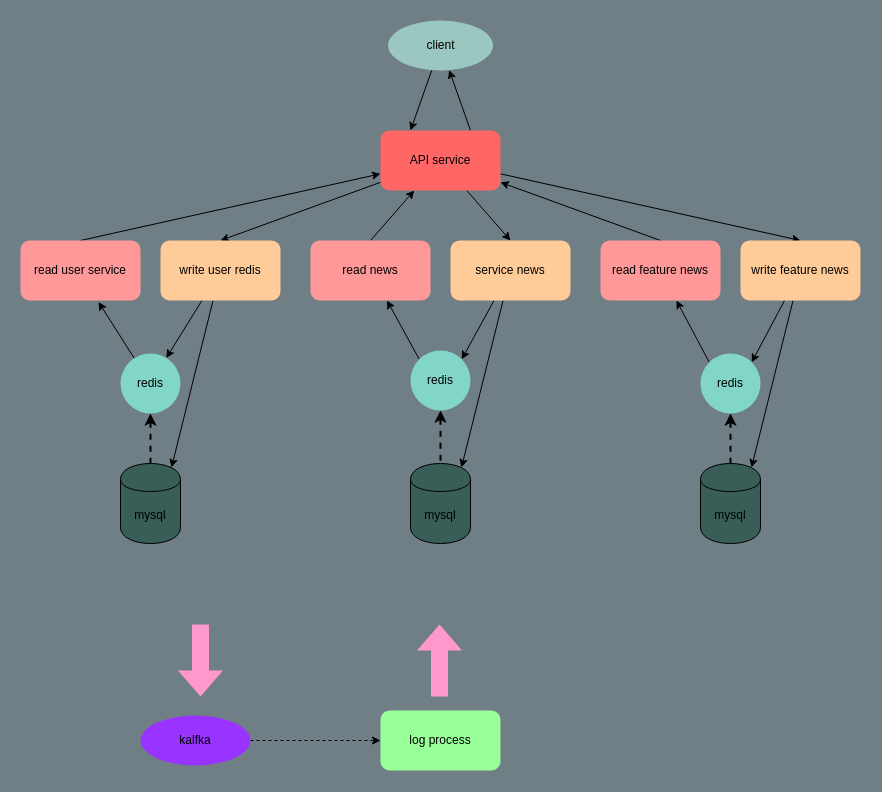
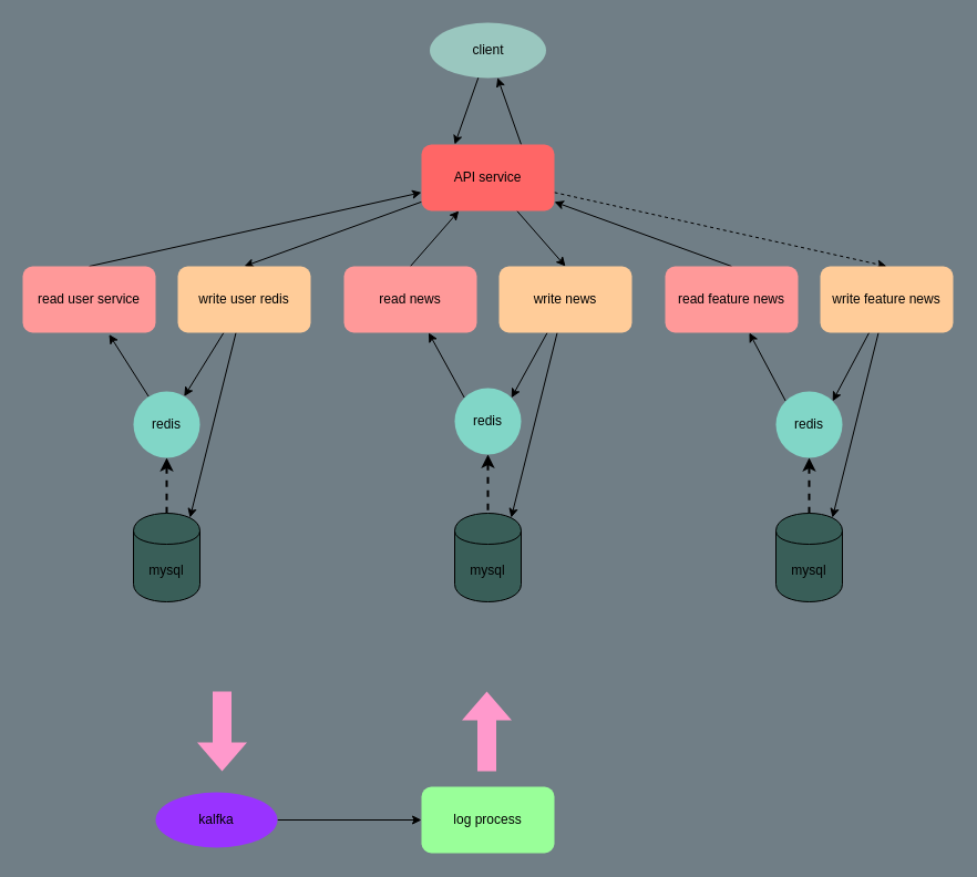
  <mxCell id="0" />
  <mxCell id="1" parent="0" />
  <mxCell id="2" style="edgeStyle=none;rounded=0;orthogonalLoop=1;jettySize=auto;html=1;entryX=0.25;entryY=0;entryDx=0;entryDy=0;" edge="1" parent="1" source="3" target="11"><mxGeometry relative="1" as="geometry" /></mxCell>
  <mxCell id="3" value="client" style="ellipse;whiteSpace=wrap;html=1;rounded=1;strokeColor=none;fillColor=#9AC7BF;" vertex="1" parent="1"><mxGeometry x="387.5" y="20" width="105" height="50" as="geometry" /></mxCell>
  <mxCell id="4" style="edgeStyle=none;rounded=0;orthogonalLoop=1;jettySize=auto;html=1;exitX=0.75;exitY=0;exitDx=0;exitDy=0;" edge="1" parent="1" source="11" target="3"><mxGeometry relative="1" as="geometry" /></mxCell>
  <mxCell id="5" style="edgeStyle=none;rounded=0;orthogonalLoop=1;jettySize=auto;html=1;entryX=0.5;entryY=0;entryDx=0;entryDy=0;startArrow=classic;startFill=1;endArrow=none;endFill=0;" edge="1" parent="1" source="11" target="18"><mxGeometry relative="1" as="geometry" /></mxCell>
  <mxCell id="6" style="edgeStyle=none;rounded=0;orthogonalLoop=1;jettySize=auto;html=1;entryX=0.5;entryY=0;entryDx=0;entryDy=0;startArrow=none;startFill=0;endArrow=classic;endFill=1;strokeWidth=1;" edge="1" parent="1" source="11" target="30"><mxGeometry relative="1" as="geometry" /></mxCell>
  <mxCell id="7" style="edgeStyle=none;rounded=0;orthogonalLoop=1;jettySize=auto;html=1;entryX=0.5;entryY=0;entryDx=0;entryDy=0;startArrow=classic;startFill=1;endArrow=none;endFill=0;strokeWidth=1;" edge="1" parent="1" source="11" target="13"><mxGeometry relative="1" as="geometry" /></mxCell>
  <mxCell id="8" style="edgeStyle=none;rounded=0;orthogonalLoop=1;jettySize=auto;html=1;entryX=0.5;entryY=0;entryDx=0;entryDy=0;startArrow=none;startFill=0;endArrow=classic;endFill=1;strokeWidth=1;" edge="1" parent="1" source="11" target="36"><mxGeometry relative="1" as="geometry" /></mxCell>
  <mxCell id="9" style="edgeStyle=none;rounded=0;orthogonalLoop=1;jettySize=auto;html=1;entryX=0.5;entryY=0;entryDx=0;entryDy=0;startArrow=classic;startFill=1;endArrow=none;endFill=0;strokeWidth=1;" edge="1" parent="1" source="11" target="23"><mxGeometry relative="1" as="geometry" /></mxCell>
- <mxCell id="10" style="edgeStyle=none;rounded=0;orthogonalLoop=1;jettySize=auto;html=1;entryX=0.5;entryY=0;entryDx=0;entryDy=0;startArrow=none;startFill=0;endArrow=classic;endFill=1;strokeWidth=1;" edge="1" parent="1" source="11" target="33"><mxGeometry relative="1" as="geometry" /></mxCell>
+ <mxCell id="10" style="edgeStyle=none;rounded=0;orthogonalLoop=1;jettySize=auto;html=1;entryX=0.5;entryY=0;entryDx=0;entryDy=0;startArrow=none;startFill=0;endArrow=classic;endFill=1;strokeWidth=1;dashed=1;" edge="1" parent="1" source="11" target="33"><mxGeometry relative="1" as="geometry" /></mxCell>
  <mxCell id="11" value="API service" style="rounded=1;whiteSpace=wrap;html=1;fillColor=#FF6666;strokeColor=none;" vertex="1" parent="1"><mxGeometry x="380" y="130" width="120" height="60" as="geometry" /></mxCell>
  <mxCell id="12" style="edgeStyle=none;rounded=0;orthogonalLoop=1;jettySize=auto;html=1;exitX=0.65;exitY=1.025;exitDx=0;exitDy=0;startArrow=classic;startFill=1;endArrow=none;endFill=0;strokeWidth=1;exitPerimeter=0;" edge="1" parent="1" source="13" target="16"><mxGeometry relative="1" as="geometry" /></mxCell>
  <mxCell id="13" value="read user service" style="rounded=1;whiteSpace=wrap;html=1;fillColor=#FF9999;strokeColor=none;" vertex="1" parent="1"><mxGeometry x="20" y="240" width="120" height="60" as="geometry" /></mxCell>
  <mxCell id="14" value="mysql" style="shape=cylinder;whiteSpace=wrap;html=1;boundedLbl=1;backgroundOutline=1;rounded=1;fillColor=#395E58;strokeColor=#000000;" vertex="1" parent="1"><mxGeometry x="120" y="463" width="60" height="80" as="geometry" /></mxCell>
  <mxCell id="15" style="edgeStyle=none;rounded=0;orthogonalLoop=1;jettySize=auto;html=1;entryX=0.5;entryY=0;entryDx=0;entryDy=0;startArrow=classic;startFill=1;endArrow=none;endFill=0;dashed=1;strokeWidth=2;" edge="1" parent="1" source="16" target="14"><mxGeometry relative="1" as="geometry" /></mxCell>
  <mxCell id="16" value="redis" style="ellipse;whiteSpace=wrap;html=1;aspect=fixed;rounded=1;fillColor=#81D6C7;strokeColor=none;" vertex="1" parent="1"><mxGeometry x="120" y="353" width="60" height="60" as="geometry" /></mxCell>
  <mxCell id="17" style="edgeStyle=none;rounded=0;orthogonalLoop=1;jettySize=auto;html=1;entryX=0;entryY=0;entryDx=0;entryDy=0;startArrow=classic;startFill=1;endArrow=none;endFill=0;strokeWidth=1;" edge="1" parent="1" source="18" target="21"><mxGeometry relative="1" as="geometry" /></mxCell>
  <mxCell id="18" value="read news" style="rounded=1;whiteSpace=wrap;html=1;fillColor=#FF9999;strokeColor=none;" vertex="1" parent="1"><mxGeometry x="310" y="240" width="120" height="60" as="geometry" /></mxCell>
  <mxCell id="19" value="mysql" style="shape=cylinder;whiteSpace=wrap;html=1;boundedLbl=1;backgroundOutline=1;rounded=1;fillColor=#395E58;strokeColor=#000000;" vertex="1" parent="1"><mxGeometry x="410" y="463" width="60" height="80" as="geometry" /></mxCell>
  <mxCell id="20" style="edgeStyle=none;rounded=0;orthogonalLoop=1;jettySize=auto;html=1;entryX=0.5;entryY=0;entryDx=0;entryDy=0;dashed=1;startArrow=classic;startFill=1;endArrow=none;endFill=0;strokeWidth=2;" edge="1" parent="1" source="21" target="19"><mxGeometry relative="1" as="geometry" /></mxCell>
  <mxCell id="21" value="redis" style="ellipse;whiteSpace=wrap;html=1;aspect=fixed;rounded=1;fillColor=#81D6C7;strokeColor=none;" vertex="1" parent="1"><mxGeometry x="410" y="350" width="60" height="60" as="geometry" /></mxCell>
  <mxCell id="22" style="edgeStyle=none;rounded=0;orthogonalLoop=1;jettySize=auto;html=1;entryX=0;entryY=0;entryDx=0;entryDy=0;startArrow=classic;startFill=1;endArrow=none;endFill=0;strokeWidth=1;" edge="1" parent="1" source="23" target="26"><mxGeometry relative="1" as="geometry" /></mxCell>
  <mxCell id="23" value="read feature news" style="rounded=1;whiteSpace=wrap;html=1;fillColor=#FF9999;strokeColor=none;" vertex="1" parent="1"><mxGeometry x="600" y="240" width="120" height="60" as="geometry" /></mxCell>
  <mxCell id="24" value="mysql" style="shape=cylinder;whiteSpace=wrap;html=1;boundedLbl=1;backgroundOutline=1;rounded=1;fillColor=#395E58;strokeColor=#000000;" vertex="1" parent="1"><mxGeometry x="700" y="463" width="60" height="80" as="geometry" /></mxCell>
  <mxCell id="25" style="edgeStyle=none;rounded=0;orthogonalLoop=1;jettySize=auto;html=1;entryX=0.5;entryY=0;entryDx=0;entryDy=0;dashed=1;startArrow=classic;startFill=1;endArrow=none;endFill=0;strokeWidth=2;" edge="1" parent="1" source="26" target="24"><mxGeometry relative="1" as="geometry" /></mxCell>
  <mxCell id="26" value="redis" style="ellipse;whiteSpace=wrap;html=1;aspect=fixed;rounded=1;fillColor=#81D6C7;strokeColor=none;" vertex="1" parent="1"><mxGeometry x="700" y="353" width="60" height="60" as="geometry" /></mxCell>
  <mxCell id="27" style="edgeStyle=none;rounded=0;orthogonalLoop=1;jettySize=auto;html=1;exitX=0;exitY=0.5;exitDx=0;exitDy=0;dashed=1;startArrow=none;startFill=0;endArrow=openThin;endFill=0;strokeWidth=2;" edge="1" parent="1" source="18" target="18"><mxGeometry relative="1" as="geometry" /></mxCell>
  <mxCell id="28" style="edgeStyle=none;rounded=0;orthogonalLoop=1;jettySize=auto;html=1;startArrow=none;startFill=0;endArrow=classic;endFill=1;strokeWidth=1;" edge="1" parent="1" source="30" target="16"><mxGeometry relative="1" as="geometry" /></mxCell>
  <mxCell id="29" style="edgeStyle=none;rounded=0;orthogonalLoop=1;jettySize=auto;html=1;entryX=0.85;entryY=0.05;entryDx=0;entryDy=0;entryPerimeter=0;startArrow=none;startFill=0;endArrow=classic;endFill=1;strokeWidth=1;" edge="1" parent="1" source="30" target="14"><mxGeometry relative="1" as="geometry" /></mxCell>
  <mxCell id="30" value="&lt;span style=&quot;white-space: normal&quot;&gt;write user redis&lt;/span&gt;" style="rounded=1;whiteSpace=wrap;html=1;strokeColor=none;fillColor=#FFCC99;" vertex="1" parent="1"><mxGeometry x="160" y="240" width="120" height="60" as="geometry" /></mxCell>
  <mxCell id="31" style="edgeStyle=none;rounded=0;orthogonalLoop=1;jettySize=auto;html=1;entryX=1;entryY=0;entryDx=0;entryDy=0;startArrow=none;startFill=0;endArrow=classic;endFill=1;strokeWidth=1;" edge="1" parent="1" source="33" target="26"><mxGeometry relative="1" as="geometry" /></mxCell>
  <mxCell id="32" style="edgeStyle=none;rounded=0;orthogonalLoop=1;jettySize=auto;html=1;entryX=0.85;entryY=0.05;entryDx=0;entryDy=0;entryPerimeter=0;startArrow=none;startFill=0;endArrow=classic;endFill=1;strokeWidth=1;" edge="1" parent="1" source="33" target="24"><mxGeometry relative="1" as="geometry" /></mxCell>
  <mxCell id="33" value="write feature news" style="rounded=1;whiteSpace=wrap;html=1;strokeColor=none;fillColor=#FFCC99;" vertex="1" parent="1"><mxGeometry x="740" y="240" width="120" height="60" as="geometry" /></mxCell>
  <mxCell id="34" style="edgeStyle=none;rounded=0;orthogonalLoop=1;jettySize=auto;html=1;entryX=0.85;entryY=0.05;entryDx=0;entryDy=0;entryPerimeter=0;startArrow=none;startFill=0;endArrow=classic;endFill=1;strokeWidth=1;" edge="1" parent="1" source="36" target="19"><mxGeometry relative="1" as="geometry" /></mxCell>
  <mxCell id="35" style="edgeStyle=none;rounded=0;orthogonalLoop=1;jettySize=auto;html=1;entryX=1;entryY=0;entryDx=0;entryDy=0;startArrow=none;startFill=0;endArrow=classic;endFill=1;strokeWidth=1;" edge="1" parent="1" source="36" target="21"><mxGeometry relative="1" as="geometry" /></mxCell>
- <mxCell id="36" value="service news" style="rounded=1;whiteSpace=wrap;html=1;strokeColor=none;fillColor=#FFCC99;" vertex="1" parent="1"><mxGeometry x="450" y="240" width="120" height="60" as="geometry" /></mxCell>
+ <mxCell id="36" value="write news" style="rounded=1;whiteSpace=wrap;html=1;strokeColor=none;fillColor=#FFCC99;" vertex="1" parent="1"><mxGeometry x="450" y="240" width="120" height="60" as="geometry" /></mxCell>
  <mxCell id="37" value="&lt;span style=&quot;white-space: normal&quot;&gt;log process&lt;br&gt;&lt;/span&gt;" style="rounded=1;whiteSpace=wrap;html=1;strokeColor=none;fillColor=#99FF99;" vertex="1" parent="1"><mxGeometry x="380" y="710" width="120" height="60" as="geometry" /></mxCell>
  <mxCell id="38" value="" style="shape=flexArrow;endArrow=block;startArrow=none;html=1;strokeWidth=8;fillColor=#FF99CC;strokeColor=none;endFill=0;startFill=0;" edge="1" parent="1"><mxGeometry width="50" height="50" relative="1" as="geometry"><mxPoint x="439" y="700" as="sourcePoint" /><mxPoint x="439" y="620" as="targetPoint" /></mxGeometry></mxCell>
- <mxCell id="39" style="edgeStyle=none;rounded=0;orthogonalLoop=1;jettySize=auto;html=1;exitX=1;exitY=0.5;exitDx=0;exitDy=0;entryX=0;entryY=0.5;entryDx=0;entryDy=0;startArrow=none;startFill=0;endArrow=classic;endFill=1;strokeWidth=1;fillColor=#FF99CC;dashed=1;" edge="1" parent="1" source="40" target="37"><mxGeometry relative="1" as="geometry" /></mxCell>
+ <mxCell id="39" style="edgeStyle=none;rounded=0;orthogonalLoop=1;jettySize=auto;html=1;exitX=1;exitY=0.5;exitDx=0;exitDy=0;entryX=0;entryY=0.5;entryDx=0;entryDy=0;startArrow=none;startFill=0;endArrow=classic;endFill=1;strokeWidth=1;fillColor=#FF99CC;" edge="1" parent="1" source="40" target="37"><mxGeometry relative="1" as="geometry" /></mxCell>
  <mxCell id="40" value="kalfka" style="ellipse;whiteSpace=wrap;html=1;rounded=1;strokeColor=none;fillColor=#9933FF;" vertex="1" parent="1"><mxGeometry x="140" y="715" width="110" height="50" as="geometry" /></mxCell>
  <mxCell id="41" value="" style="shape=flexArrow;endArrow=none;startArrow=block;html=1;strokeWidth=8;fillColor=#FF99CC;strokeColor=none;endFill=0;startFill=0;" edge="1" parent="1"><mxGeometry width="50" height="50" relative="1" as="geometry"><mxPoint x="200" y="700" as="sourcePoint" /><mxPoint x="200" y="620" as="targetPoint" /></mxGeometry></mxCell>
